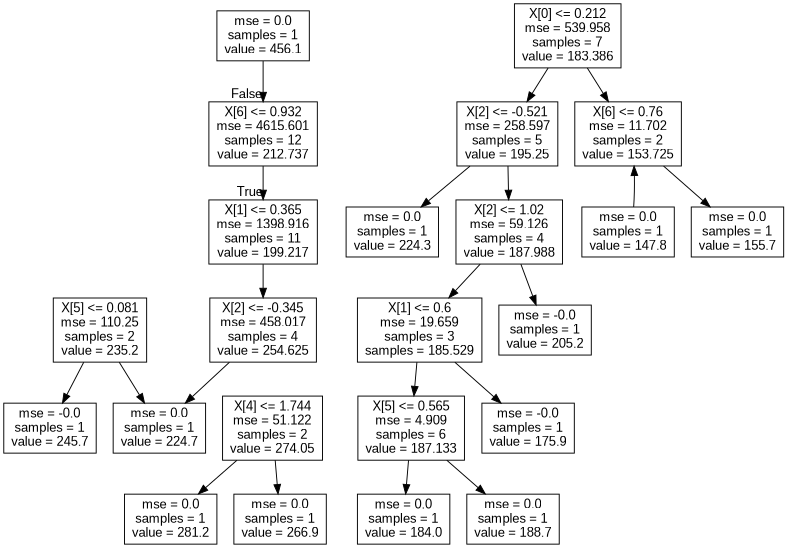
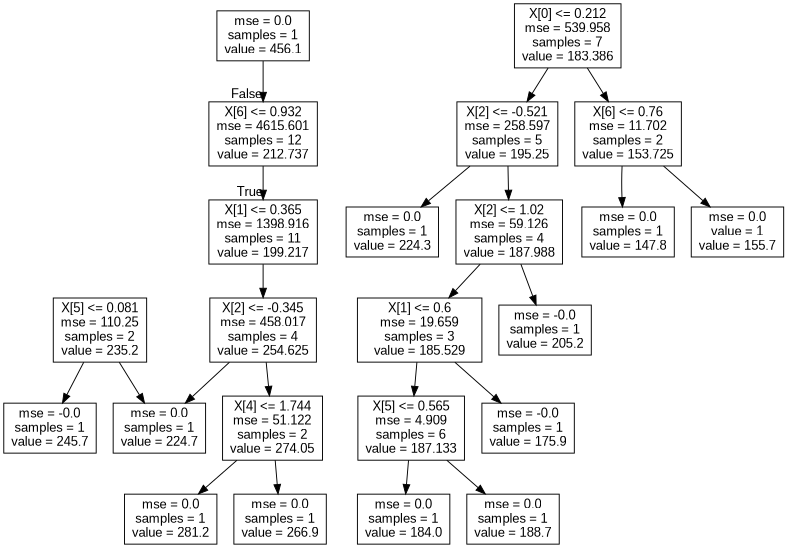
  digraph {
    fontname="Liberation Sans"
    node [fontname="Liberation Sans" shape=box]
    edge [fontname="Liberation Sans"]
    n1 [label="X[6] <= 0.932\nmse = 4615.601\nsamples = 12\nvalue = 212.737"]
    n2 [label="X[1] <= 0.365\nmse = 1398.916\nsamples = 11\nvalue = 199.217"]
    n3 [label="X[2] <= -0.345\nmse = 458.017\nsamples = 4\nvalue = 254.625"]
    n4 [label="mse = 0.0\nsamples = 1\nvalue = 456.1"]
    n5 [label="X[4] <= 1.744\nmse = 51.122\nsamples = 2\nvalue = 274.05"]
    n6 [label="mse = 0.0\nsamples = 1\nvalue = 224.7"]
    n7 [label="X[0] <= 0.212\nmse = 539.958\nsamples = 7\nvalue = 183.386"]
    n8 [label="X[2] <= -0.521\nmse = 258.597\nsamples = 5\nvalue = 195.25"]
    n9 [label="X[6] <= 0.76\nmse = 11.702\nsamples = 2\nvalue = 153.725"]
    n10 [label="X[5] <= 0.081\nmse = 110.25\nsamples = 2\nvalue = 235.2"]
    n11 [label="mse = -0.0\nsamples = 1\nvalue = 245.7"]
    n12 [label="mse = 0.0\nsamples = 1\nvalue = 281.2"]
    n13 [label="mse = 0.0\nsamples = 1\nvalue = 266.9"]
    n14 [label="mse = 0.0\nsamples = 1\nvalue = 224.3"]
    n15 [label="X[2] <= 1.02\nmse = 59.126\nsamples = 4\nvalue = 187.988"]
    n16 [label="mse = 0.0\nsamples = 1\nvalue = 147.8"]
-   n17 [label="mse = 0.0\nsamples = 1\nvalue = 155.7"]
-   n18 [label="X[1] <= 0.6\nmse = 19.659\nsamples = 3\nsamples = 185.529"]
+   n17 [label="mse = 0.0\nvalue = 1\nvalue = 155.7"]
+   n18 [label="X[1] <= 0.6\nmse = 19.659\nsamples = 3\nvalue = 185.529"]
    n19 [label="mse = -0.0\nsamples = 1\nvalue = 205.2"]
    n20 [label="X[5] <= 0.565\nmse = 4.909\nsamples = 6\nvalue = 187.133"]
    n21 [label="mse = -0.0\nsamples = 1\nvalue = 175.9"]
    n22 [label="mse = 0.0\nsamples = 1\nvalue = 184.0"]
    n23 [label="mse = 0.0\nsamples = 1\nvalue = 188.7"]
    n1 -> n2 [headlabel=True labelangle=45 labeldistance=2.5]
    n2 -> n3
+   n3 -> n5
    n3 -> n6
    n4 -> n1 [headlabel=False labelangle=-45 labeldistance=2.5]
    n5 -> n12
    n5 -> n13
    n7 -> n8
    n7 -> n9
    n8 -> n14
    n8 -> n15
-   n16 -> n9
+   n9 -> n16
    n9 -> n17
    n10 -> n6
    n10 -> n11
    n15 -> n18
    n15 -> n19
    n18 -> n20
    n18 -> n21
    n20 -> n22
    n20 -> n23
  }
